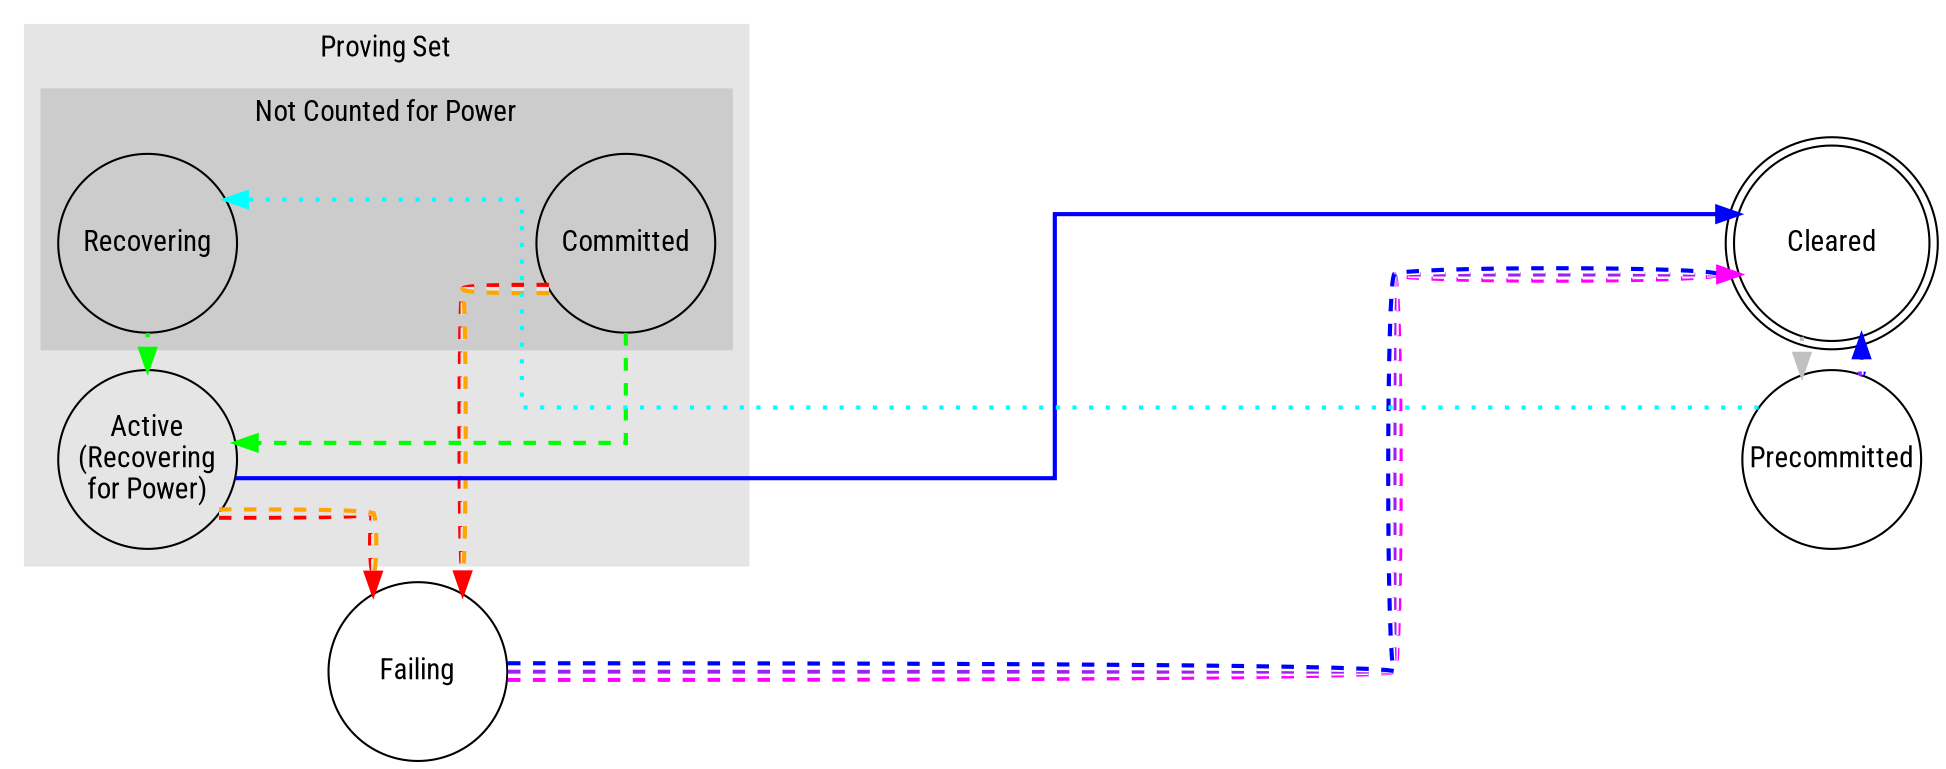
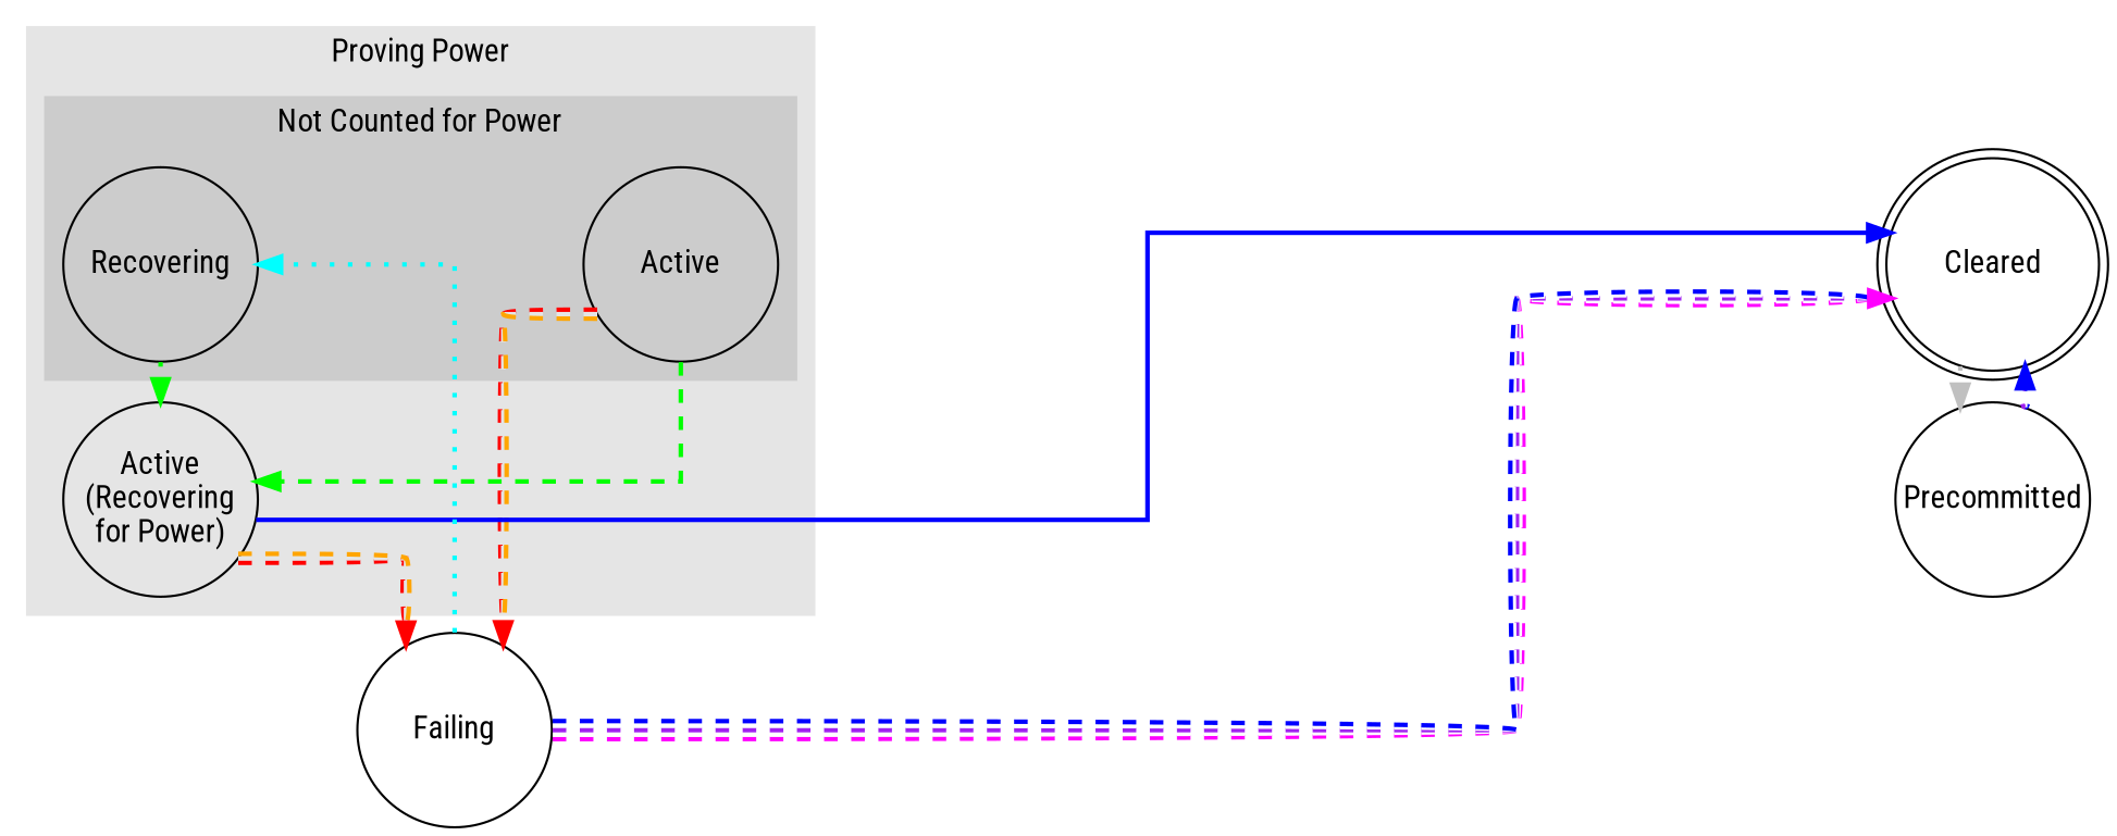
  digraph {
    Compound=true
    fontname="Roboto Condensed"
    nodesep=2
    ranksep=0.2
    splines=ortho
    node [fixedsize=true fontname="Roboto Condensed" shape=circle]
    edge [color=green fontname="Roboto Condensed" penwidth=2 style=dashed]
-   Committed [width=1.2]
+   Committed [width=1.2 label=Active]
    Recovering [width=1.2]
    n3 [label="Active\n(Recovering\nfor Power)" width=1.2]
    Failing [width=1.2]
    Cleared [shape=doublecircle width=1.2]
    Precommitted [width=1.2]
    subgraph cluster_1 {
      color=grey90
-     label="Proving Set"
+     label="Proving Power"
      style=filled
      n3
      subgraph cluster_2 {
        color=grey80
        label="Not Counted for Power"
        style=filled
        Committed
        Recovering
      }
    }
    Committed -> n3
    Committed -> Failing [color="red:gray90:orange"]
    Recovering -> n3 [style=dotted]
    n3 -> Failing [color="red:gray90:orange"]
    n3 -> Cleared [color=blue constraint=false style=solid]
-   Precommitted -> Recovering [color=cyan constraint=false style=dotted]
+   Failing -> Recovering [color=cyan constraint=false style=dotted]
    Failing -> Cleared [color="magenta:white:purple:white:blue" constraint=false]
    Cleared -> Precommitted [color=gray style=dotted]
    Precommitted -> Cleared [color="blue:white:purple" style=dotted]
  }
